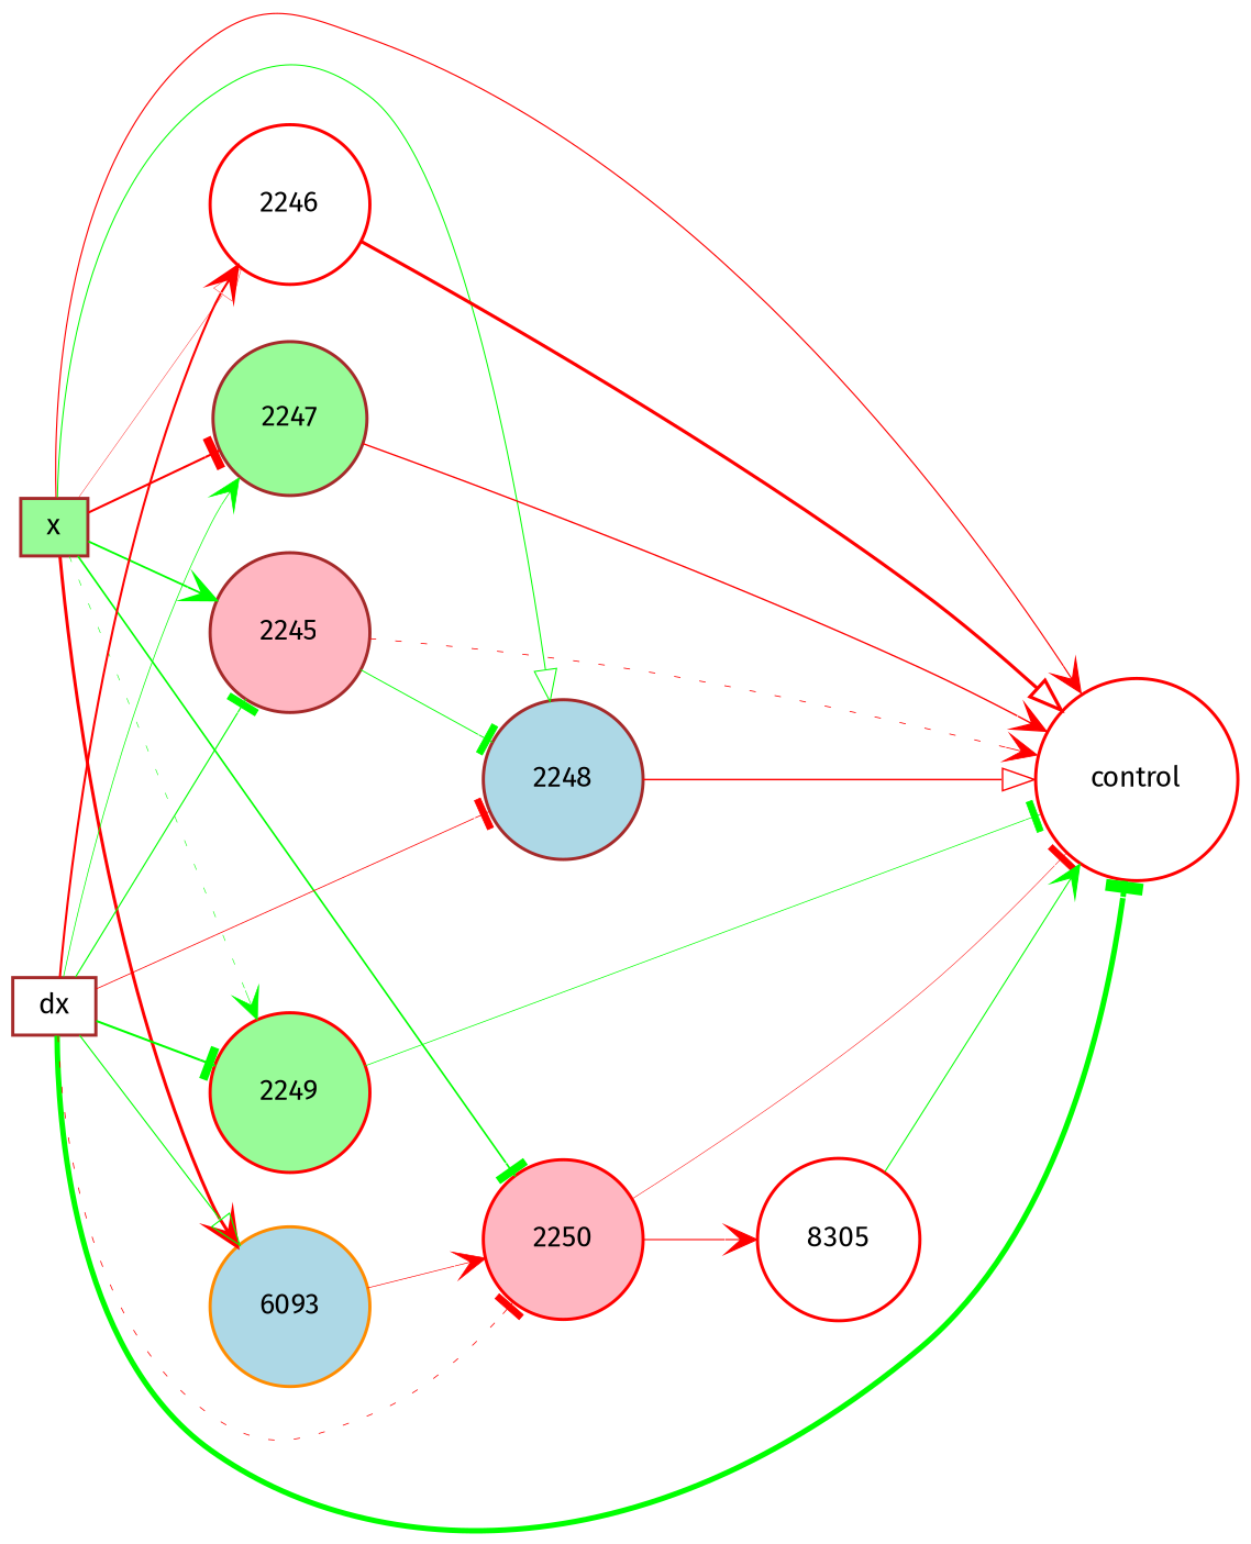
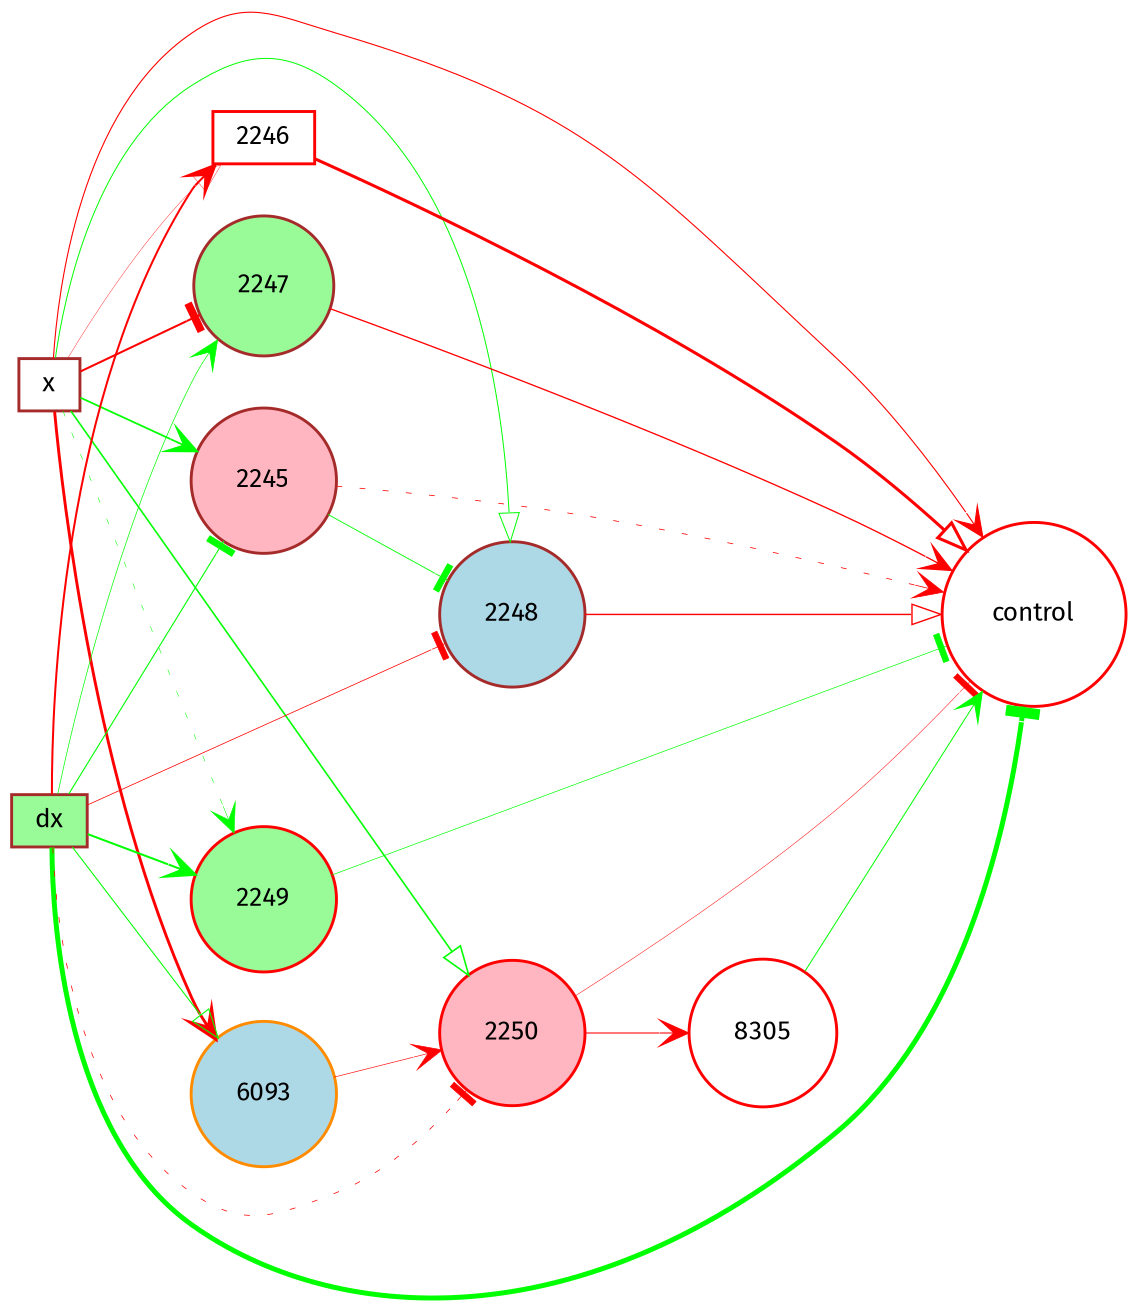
  digraph {
    fontname="Fira Sans"
    rankdir=LR
    node [color=brown fillcolor=white fontname="Fira Sans" fontsize=9 shape=circle style=filled]
    edge [arrowhead=vee color=red fontname="Fira Sans" style=solid]
-   x [fillcolor=palegreen height=0.2 shape=box width=0.2]
+   x [height=0.2 shape=box width=0.2]
    control [color=red height=0.2 width=0.2]
    2245 [fillcolor=lightpink height=0.2 width=0.2]
-   2246 [color=red height=0.2 width=0.2]
+   2246 [color=red height=0.2 shape=box width=0.2]
    2247 [fillcolor=palegreen height=0.2 width=0.2]
    2248 [fillcolor=lightblue height=0.2 width=0.2]
    2249 [color=red fillcolor=palegreen height=0.2 width=0.2]
    2250 [color=red fillcolor=lightpink height=0.2 width=0.2]
    6093 [color=darkorange fillcolor=lightblue height=0.2 width=0.2]
    8305 [color=red height=0.2 width=0.2]
-   dx [height=0.2 shape=box width=0.2]
+   dx [fillcolor=palegreen height=0.2 shape=box width=0.2]
    x -> control [penwidth=0.3789927914442357]
    x -> 2245 [color=green penwidth=0.6038759680616193]
    x -> 2246 [arrowhead=onormal penwidth=0.13200654222430924]
    x -> 2247 [arrowhead=tee penwidth=0.6987280343894396]
    x -> 2248 [arrowhead=onormal color=green penwidth=0.34201391334713616]
    x -> 2249 [color=green penwidth=0.18577399517828386 style=dotted]
-   x -> 2250 [arrowhead=tee color=green penwidth=0.5502889672566822]
+   x -> 2250 [arrowhead=onormal color=green penwidth=0.5502889672566822]
    x -> 6093 [penwidth=0.997038369455983]
    2245 -> control [penwidth=0.2683836265757616 style=dotted]
    2245 -> 2248 [arrowhead=tee color=green penwidth=0.303226324834326]
    2246 -> control [arrowhead=onormal penwidth=1.0516504204715715]
    2247 -> control [penwidth=0.4530417115855456]
    2248 -> control [arrowhead=onormal penwidth=0.47942510714022835]
    2249 -> control [arrowhead=tee color=green penwidth=0.23593042237163472]
    2250 -> control [arrowhead=tee penwidth=0.17146957344861913]
    2250 -> 8305 [penwidth=0.37450308430223533]
    6093 -> 2250 [penwidth=0.21492857712376415]
    8305 -> control [color=green penwidth=0.34289035017101466]
    dx -> control [arrowhead=tee color=green penwidth=1.7130908468334358]
    dx -> 2245 [arrowhead=tee color=green penwidth=0.37889972169897335]
    dx -> 2246 [penwidth=0.6928219474380086]
    dx -> 2247 [color=green penwidth=0.2448527908672052]
    dx -> 2248 [arrowhead=tee penwidth=0.26020615223883836]
-   dx -> 2249 [arrowhead=tee color=green penwidth=0.6882104770230222]
+   dx -> 2249 [color=green penwidth=0.6882104770230222]
    dx -> 2250 [arrowhead=tee penwidth=0.25764933600066353 style=dotted]
    dx -> 6093 [arrowhead=onormal color=green penwidth=0.3665491328449758]
  }
